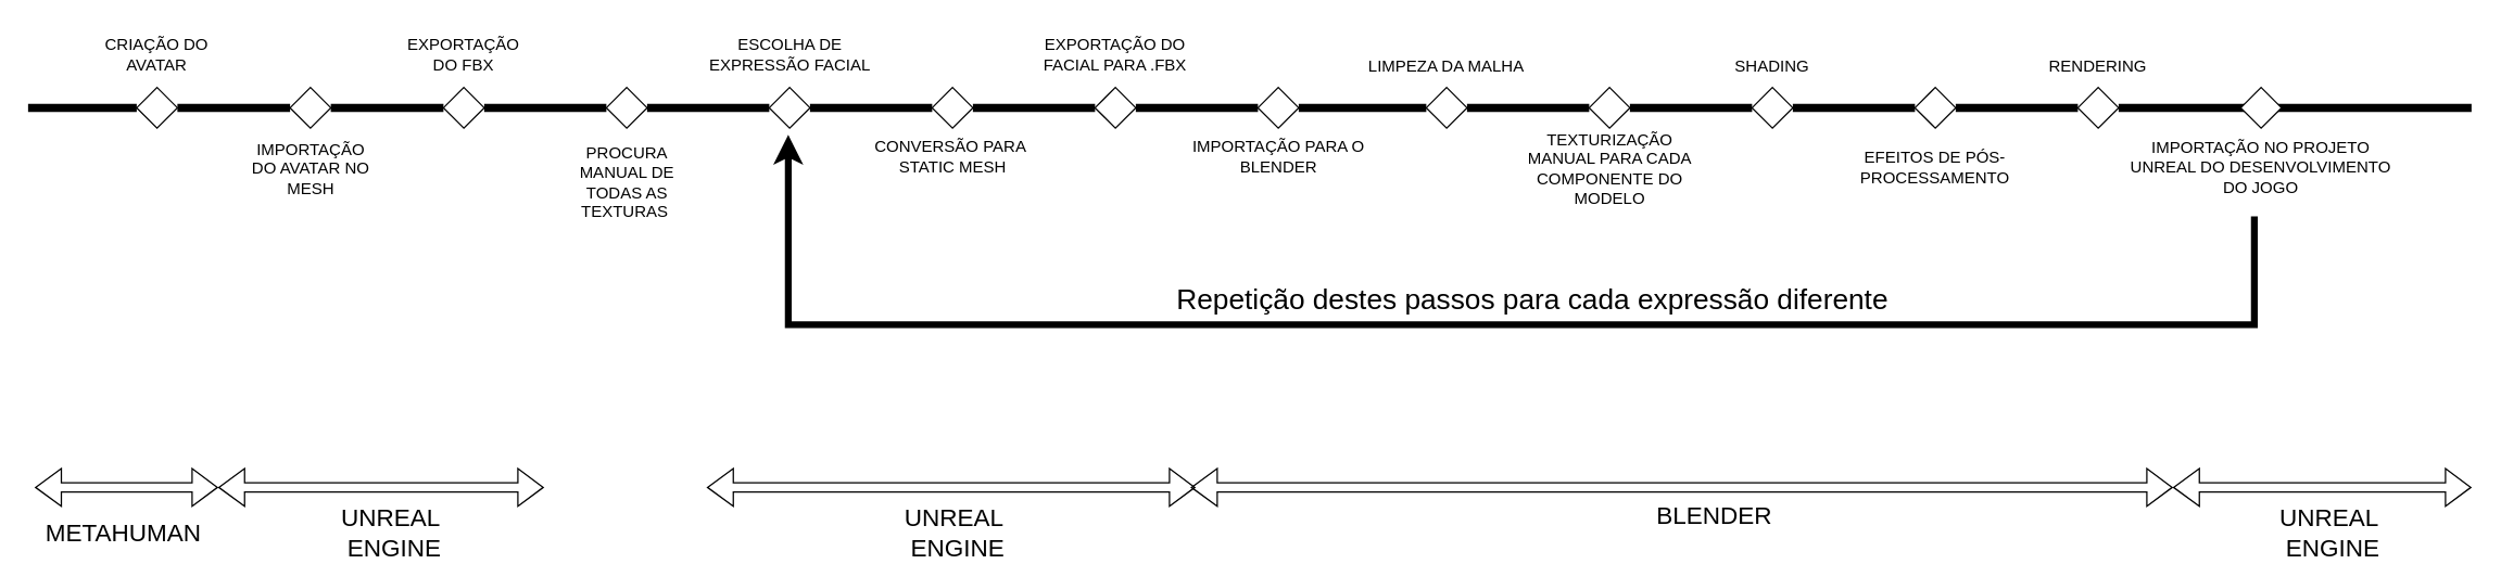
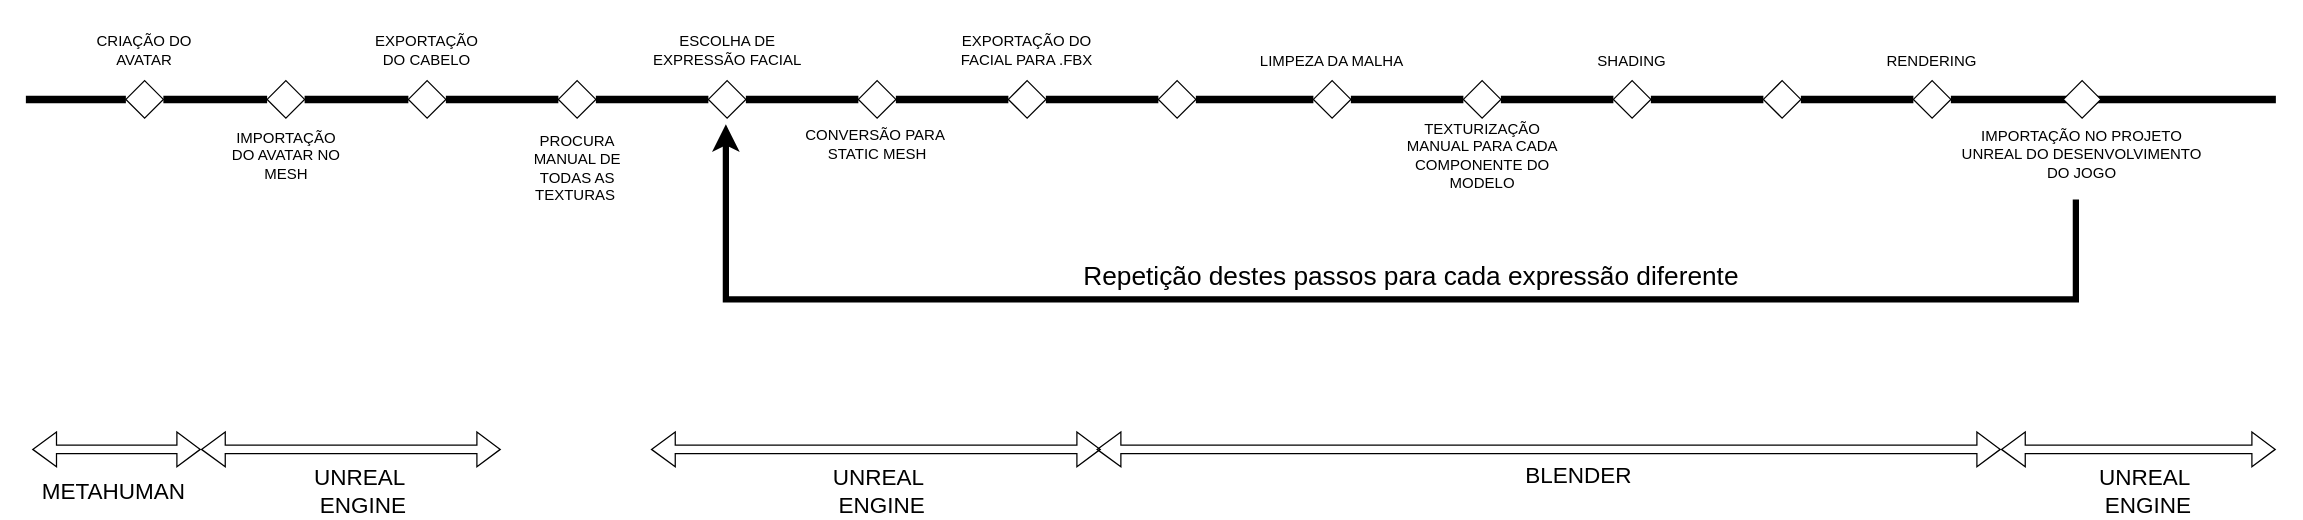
  <mxCell id="0" />
  <mxCell id="1" parent="0" />
  <mxCell id="2" value="" style="endArrow=none;html=1;strokeWidth=6;rounded=0;" edge="1" parent="1" source="44"><mxGeometry width="50" height="50" relative="1" as="geometry"><mxPoint x="416" y="79" as="sourcePoint" /><mxPoint x="1820" y="79" as="targetPoint" /></mxGeometry></mxCell>
  <mxCell id="3" value="" style="endArrow=none;html=1;strokeWidth=6;rounded=0;" edge="1" parent="1" target="4" source="23"><mxGeometry width="50" height="50" relative="1" as="geometry"><mxPoint x="296" y="79" as="sourcePoint" /><mxPoint x="936" y="79" as="targetPoint" /></mxGeometry></mxCell>
  <mxCell id="4" value="" style="rhombus;whiteSpace=wrap;html=1;" vertex="1" parent="1"><mxGeometry x="446" y="64" width="30" height="30" as="geometry" /></mxCell>
  <mxCell id="5" value="IMPORTAÇÃO DO AVATAR NO MESH" style="text;html=1;strokeColor=none;fillColor=none;align=center;verticalAlign=middle;whiteSpace=wrap;rounded=0;" vertex="1" parent="1"><mxGeometry x="180.5" y="109" width="95" height="29" as="geometry" /></mxCell>
  <mxCell id="6" value="" style="endArrow=none;html=1;strokeWidth=6;rounded=0;" edge="1" parent="1" source="4" target="7"><mxGeometry width="50" height="50" relative="1" as="geometry"><mxPoint x="476" y="79" as="sourcePoint" /><mxPoint x="936" y="79" as="targetPoint" /></mxGeometry></mxCell>
  <mxCell id="7" value="" style="rhombus;whiteSpace=wrap;html=1;" vertex="1" parent="1"><mxGeometry x="566" y="64" width="30" height="30" as="geometry" /></mxCell>
  <mxCell id="8" value="ESCOLHA DE EXPRESSÃO FACIAL" style="text;html=1;strokeColor=none;fillColor=none;align=center;verticalAlign=middle;whiteSpace=wrap;rounded=0;" vertex="1" parent="1"><mxGeometry x="518.5" y="25" width="125" height="30" as="geometry" /></mxCell>
  <mxCell id="9" value="" style="endArrow=none;html=1;strokeWidth=6;rounded=0;" edge="1" parent="1" source="7" target="10"><mxGeometry width="50" height="50" relative="1" as="geometry"><mxPoint x="596" y="79" as="sourcePoint" /><mxPoint x="936" y="79" as="targetPoint" /></mxGeometry></mxCell>
  <mxCell id="10" value="" style="rhombus;whiteSpace=wrap;html=1;" vertex="1" parent="1"><mxGeometry x="686" y="64" width="30" height="30" as="geometry" /></mxCell>
  <mxCell id="11" value="CONVERSÃO PARA&amp;nbsp; STATIC MESH" style="text;html=1;strokeColor=none;fillColor=none;align=center;verticalAlign=middle;whiteSpace=wrap;rounded=0;" vertex="1" parent="1"><mxGeometry x="638.5" y="100" width="125" height="30" as="geometry" /></mxCell>
  <mxCell id="12" value="" style="endArrow=none;html=1;strokeWidth=6;rounded=0;" edge="1" parent="1" source="10" target="13"><mxGeometry width="50" height="50" relative="1" as="geometry"><mxPoint x="706" y="79" as="sourcePoint" /><mxPoint x="936" y="79" as="targetPoint" /></mxGeometry></mxCell>
  <mxCell id="13" value="" style="rhombus;whiteSpace=wrap;html=1;" vertex="1" parent="1"><mxGeometry x="806" y="64" width="30" height="30" as="geometry" /></mxCell>
  <mxCell id="14" value="EXPORTAÇÃO DO FACIAL PARA .FBX" style="text;html=1;strokeColor=none;fillColor=none;align=center;verticalAlign=middle;whiteSpace=wrap;rounded=0;" vertex="1" parent="1"><mxGeometry x="761" y="25" width="120" height="30" as="geometry" /></mxCell>
  <mxCell id="15" value="" style="endArrow=none;html=1;strokeWidth=6;rounded=0;" edge="1" parent="1" source="13" target="16"><mxGeometry width="50" height="50" relative="1" as="geometry"><mxPoint x="836" y="79" as="sourcePoint" /><mxPoint x="1096" y="79" as="targetPoint" /></mxGeometry></mxCell>
  <mxCell id="16" value="" style="rhombus;whiteSpace=wrap;html=1;" vertex="1" parent="1"><mxGeometry x="926" y="64" width="30" height="30" as="geometry" /></mxCell>
  <mxCell id="17" value="" style="shape=flexArrow;endArrow=classic;startArrow=classic;html=1;rounded=0;width=6.667;endSize=5.892;endWidth=20.278;" edge="1" parent="1"><mxGeometry width="100" height="100" relative="1" as="geometry"><mxPoint x="876.5" y="359" as="sourcePoint" /><mxPoint x="1600" y="359" as="targetPoint" /></mxGeometry></mxCell>
  <mxCell id="18" value="&lt;font style=&quot;font-size: 18px;&quot;&gt;BLENDER&lt;/font&gt;" style="edgeLabel;html=1;align=center;verticalAlign=middle;resizable=0;points=[];" vertex="1" connectable="0" parent="17"><mxGeometry x="0.193" y="-5" relative="1" as="geometry"><mxPoint x="-47" y="15" as="offset" /></mxGeometry></mxCell>
- <mxCell id="19" value="IMPORTAÇÃO PARA O BLENDER" style="text;html=1;strokeColor=none;fillColor=none;align=center;verticalAlign=middle;whiteSpace=wrap;rounded=0;" vertex="1" parent="1"><mxGeometry x="876.5" y="100" width="129" height="30" as="geometry" /></mxCell>
  <mxCell id="20" value="" style="shape=flexArrow;endArrow=classic;startArrow=classic;html=1;rounded=0;width=6.667;endSize=5.892;endWidth=20.278;" edge="1" parent="1"><mxGeometry width="100" height="100" relative="1" as="geometry"><mxPoint x="520" y="359" as="sourcePoint" /><mxPoint x="880" y="359" as="targetPoint" /></mxGeometry></mxCell>
  <mxCell id="21" value="&lt;font style=&quot;font-size: 18px;&quot;&gt;UNREAL&lt;br&gt;&amp;nbsp;ENGINE&lt;/font&gt;" style="edgeLabel;html=1;align=center;verticalAlign=middle;resizable=0;points=[];" vertex="1" connectable="0" parent="20"><mxGeometry x="0.193" y="-5" relative="1" as="geometry"><mxPoint x="-34" y="28" as="offset" /></mxGeometry></mxCell>
  <mxCell id="22" value="" style="endArrow=none;html=1;strokeWidth=6;rounded=0;" edge="1" parent="1" source="26" target="23"><mxGeometry width="50" height="50" relative="1" as="geometry"><mxPoint x="93" y="79" as="sourcePoint" /><mxPoint x="446" y="79" as="targetPoint" /></mxGeometry></mxCell>
  <mxCell id="23" value="" style="rhombus;whiteSpace=wrap;html=1;" vertex="1" parent="1"><mxGeometry x="326" y="64" width="30" height="30" as="geometry" /></mxCell>
  <mxCell id="24" value="CRIAÇÃO DO AVATAR" style="text;html=1;strokeColor=none;fillColor=none;align=center;verticalAlign=middle;whiteSpace=wrap;rounded=0;" vertex="1" parent="1"><mxGeometry x="76.25" y="20" width="77.5" height="40" as="geometry" /></mxCell>
  <mxCell id="25" value="" style="endArrow=none;html=1;strokeWidth=6;rounded=0;" edge="1" parent="1" source="28" target="26"><mxGeometry width="50" height="50" relative="1" as="geometry"><mxPoint x="93" y="79" as="sourcePoint" /><mxPoint x="326" y="79" as="targetPoint" /></mxGeometry></mxCell>
  <mxCell id="26" value="" style="rhombus;whiteSpace=wrap;html=1;" vertex="1" parent="1"><mxGeometry x="213" y="64" width="30" height="30" as="geometry" /></mxCell>
  <mxCell id="27" value="" style="endArrow=none;html=1;strokeWidth=6;rounded=0;" edge="1" parent="1" target="28"><mxGeometry width="50" height="50" relative="1" as="geometry"><mxPoint x="20" y="79" as="sourcePoint" /><mxPoint x="213" y="79" as="targetPoint" /></mxGeometry></mxCell>
  <mxCell id="28" value="" style="rhombus;whiteSpace=wrap;html=1;" vertex="1" parent="1"><mxGeometry x="100" y="64" width="30" height="30" as="geometry" /></mxCell>
- <mxCell id="29" value="EXPORTAÇÃO DO FBX" style="text;html=1;strokeColor=none;fillColor=none;align=center;verticalAlign=middle;whiteSpace=wrap;rounded=0;" vertex="1" parent="1"><mxGeometry x="302.25" y="20" width="77.5" height="40" as="geometry" /></mxCell>
+ <mxCell id="29" value="EXPORTAÇÃO DO CABELO" style="text;html=1;strokeColor=none;fillColor=none;align=center;verticalAlign=middle;whiteSpace=wrap;rounded=0;" vertex="1" parent="1"><mxGeometry x="302.25" y="20" width="77.5" height="40" as="geometry" /></mxCell>
  <mxCell id="30" value="PROCURA MANUAL DE TODAS AS TEXTURAS&amp;nbsp;" style="text;html=1;strokeColor=none;fillColor=none;align=center;verticalAlign=middle;whiteSpace=wrap;rounded=0;" vertex="1" parent="1"><mxGeometry x="413.5" y="119" width="95" height="29" as="geometry" /></mxCell>
  <mxCell id="31" value="" style="endArrow=none;html=1;strokeWidth=6;rounded=0;" edge="1" parent="1" source="16" target="32"><mxGeometry width="50" height="50" relative="1" as="geometry"><mxPoint x="956" y="79" as="sourcePoint" /><mxPoint x="1300" y="79" as="targetPoint" /></mxGeometry></mxCell>
  <mxCell id="32" value="" style="rhombus;whiteSpace=wrap;html=1;" vertex="1" parent="1"><mxGeometry x="1050" y="64" width="30" height="30" as="geometry" /></mxCell>
  <mxCell id="33" value="" style="endArrow=none;html=1;strokeWidth=6;rounded=0;" edge="1" parent="1" source="32" target="34"><mxGeometry width="50" height="50" relative="1" as="geometry"><mxPoint x="1080" y="79" as="sourcePoint" /><mxPoint x="1300" y="79" as="targetPoint" /></mxGeometry></mxCell>
  <mxCell id="34" value="" style="rhombus;whiteSpace=wrap;html=1;" vertex="1" parent="1"><mxGeometry x="1170" y="64" width="30" height="30" as="geometry" /></mxCell>
  <mxCell id="35" value="LIMPEZA DA MALHA" style="text;html=1;strokeColor=none;fillColor=none;align=center;verticalAlign=middle;whiteSpace=wrap;rounded=0;" vertex="1" parent="1"><mxGeometry x="1005" y="34" width="120" height="30" as="geometry" /></mxCell>
  <mxCell id="36" value="TEXTURIZAÇÃO MANUAL PARA CADA COMPONENTE DO MODELO" style="text;html=1;strokeColor=none;fillColor=none;align=center;verticalAlign=middle;whiteSpace=wrap;rounded=0;" vertex="1" parent="1"><mxGeometry x="1120.5" y="109" width="129" height="30" as="geometry" /></mxCell>
  <mxCell id="37" value="" style="endArrow=none;html=1;strokeWidth=6;rounded=0;" edge="1" parent="1" source="34" target="38"><mxGeometry width="50" height="50" relative="1" as="geometry"><mxPoint x="1200" y="79" as="sourcePoint" /><mxPoint x="1580" y="79" as="targetPoint" /></mxGeometry></mxCell>
  <mxCell id="38" value="" style="rhombus;whiteSpace=wrap;html=1;" vertex="1" parent="1"><mxGeometry x="1290" y="64" width="30" height="30" as="geometry" /></mxCell>
  <mxCell id="39" value="" style="endArrow=none;html=1;strokeWidth=6;rounded=0;" edge="1" parent="1" source="38" target="40"><mxGeometry width="50" height="50" relative="1" as="geometry"><mxPoint x="1320" y="79" as="sourcePoint" /><mxPoint x="1580" y="79" as="targetPoint" /></mxGeometry></mxCell>
  <mxCell id="40" value="" style="rhombus;whiteSpace=wrap;html=1;" vertex="1" parent="1"><mxGeometry x="1410" y="64" width="30" height="30" as="geometry" /></mxCell>
  <mxCell id="41" value="SHADING" style="text;html=1;strokeColor=none;fillColor=none;align=center;verticalAlign=middle;whiteSpace=wrap;rounded=0;" vertex="1" parent="1"><mxGeometry x="1245" y="34" width="120" height="30" as="geometry" /></mxCell>
- <mxCell id="42" value="EFEITOS DE PÓS-PROCESSAMENTO" style="text;html=1;strokeColor=none;fillColor=none;align=center;verticalAlign=middle;whiteSpace=wrap;rounded=0;" vertex="1" parent="1"><mxGeometry x="1365" y="108" width="120" height="30" as="geometry" /></mxCell>
  <mxCell id="43" value="" style="endArrow=none;html=1;strokeWidth=6;rounded=0;" edge="1" parent="1" source="40" target="44"><mxGeometry width="50" height="50" relative="1" as="geometry"><mxPoint x="1440" y="79" as="sourcePoint" /><mxPoint x="1580" y="79" as="targetPoint" /></mxGeometry></mxCell>
  <mxCell id="44" value="" style="rhombus;whiteSpace=wrap;html=1;" vertex="1" parent="1"><mxGeometry x="1530" y="64" width="30" height="30" as="geometry" /></mxCell>
  <mxCell id="45" value="RENDERING" style="text;html=1;strokeColor=none;fillColor=none;align=center;verticalAlign=middle;whiteSpace=wrap;rounded=0;" vertex="1" parent="1"><mxGeometry x="1485" y="34" width="120" height="30" as="geometry" /></mxCell>
  <mxCell id="46" value="" style="rhombus;whiteSpace=wrap;html=1;" vertex="1" parent="1"><mxGeometry x="1650" y="64" width="30" height="30" as="geometry" /></mxCell>
  <mxCell id="47" value="IMPORTAÇÃO NO PROJETO UNREAL DO DESENVOLVIMENTO DO JOGO" style="text;html=1;strokeColor=none;fillColor=none;align=center;verticalAlign=middle;whiteSpace=wrap;rounded=0;" vertex="1" parent="1"><mxGeometry x="1560" y="108" width="210" height="30" as="geometry" /></mxCell>
  <mxCell id="48" value="" style="endArrow=classic;html=1;rounded=0;strokeWidth=5;" edge="1" parent="1"><mxGeometry width="50" height="50" relative="1" as="geometry"><mxPoint x="1660" y="159" as="sourcePoint" /><mxPoint x="580" y="99" as="targetPoint" /><Array as="points"><mxPoint x="1660" y="239" /><mxPoint x="1180" y="239" /><mxPoint x="580" y="239" /></Array></mxGeometry></mxCell>
  <mxCell id="49" value="&lt;font style=&quot;font-size: 21px;&quot;&gt;Repetição destes passos para cada expressão diferente&lt;/font&gt;" style="edgeLabel;html=1;align=center;verticalAlign=middle;resizable=0;points=[];" vertex="1" connectable="0" parent="48"><mxGeometry x="0.01" y="-2" relative="1" as="geometry"><mxPoint x="44" y="-18" as="offset" /></mxGeometry></mxCell>
  <mxCell id="50" value="" style="shape=flexArrow;endArrow=classic;startArrow=classic;html=1;rounded=0;width=6.667;endSize=5.892;endWidth=20.278;" edge="1" parent="1"><mxGeometry width="100" height="100" relative="1" as="geometry"><mxPoint x="25" y="359" as="sourcePoint" /><mxPoint x="160" y="359" as="targetPoint" /></mxGeometry></mxCell>
  <mxCell id="51" value="&lt;span style=&quot;font-size: 18px;&quot;&gt;METAHUMAN&lt;/span&gt;" style="edgeLabel;html=1;align=center;verticalAlign=middle;resizable=0;points=[];" vertex="1" connectable="0" parent="50"><mxGeometry x="0.193" y="-5" relative="1" as="geometry"><mxPoint x="-17" y="28" as="offset" /></mxGeometry></mxCell>
  <mxCell id="52" value="" style="shape=flexArrow;endArrow=classic;startArrow=classic;html=1;rounded=0;width=6.667;endSize=5.892;endWidth=20.278;" edge="1" parent="1"><mxGeometry width="100" height="100" relative="1" as="geometry"><mxPoint x="160" y="359" as="sourcePoint" /><mxPoint x="400" y="359" as="targetPoint" /></mxGeometry></mxCell>
  <mxCell id="53" value="&lt;font style=&quot;font-size: 18px;&quot;&gt;UNREAL&lt;br&gt;&amp;nbsp;ENGINE&lt;/font&gt;" style="edgeLabel;html=1;align=center;verticalAlign=middle;resizable=0;points=[];" vertex="1" connectable="0" parent="52"><mxGeometry x="0.193" y="-5" relative="1" as="geometry"><mxPoint x="-17" y="28" as="offset" /></mxGeometry></mxCell>
  <mxCell id="54" value="" style="shape=flexArrow;endArrow=classic;startArrow=classic;html=1;rounded=0;width=6.667;endSize=5.892;endWidth=20.278;" edge="1" parent="1"><mxGeometry width="100" height="100" relative="1" as="geometry"><mxPoint x="1600" y="359" as="sourcePoint" /><mxPoint x="1820" y="359" as="targetPoint" /></mxGeometry></mxCell>
  <mxCell id="55" value="&lt;font style=&quot;font-size: 18px;&quot;&gt;UNREAL&lt;br&gt;&amp;nbsp;ENGINE&lt;/font&gt;" style="edgeLabel;html=1;align=center;verticalAlign=middle;resizable=0;points=[];" vertex="1" connectable="0" parent="54"><mxGeometry x="0.193" y="-5" relative="1" as="geometry"><mxPoint x="-17" y="28" as="offset" /></mxGeometry></mxCell>
